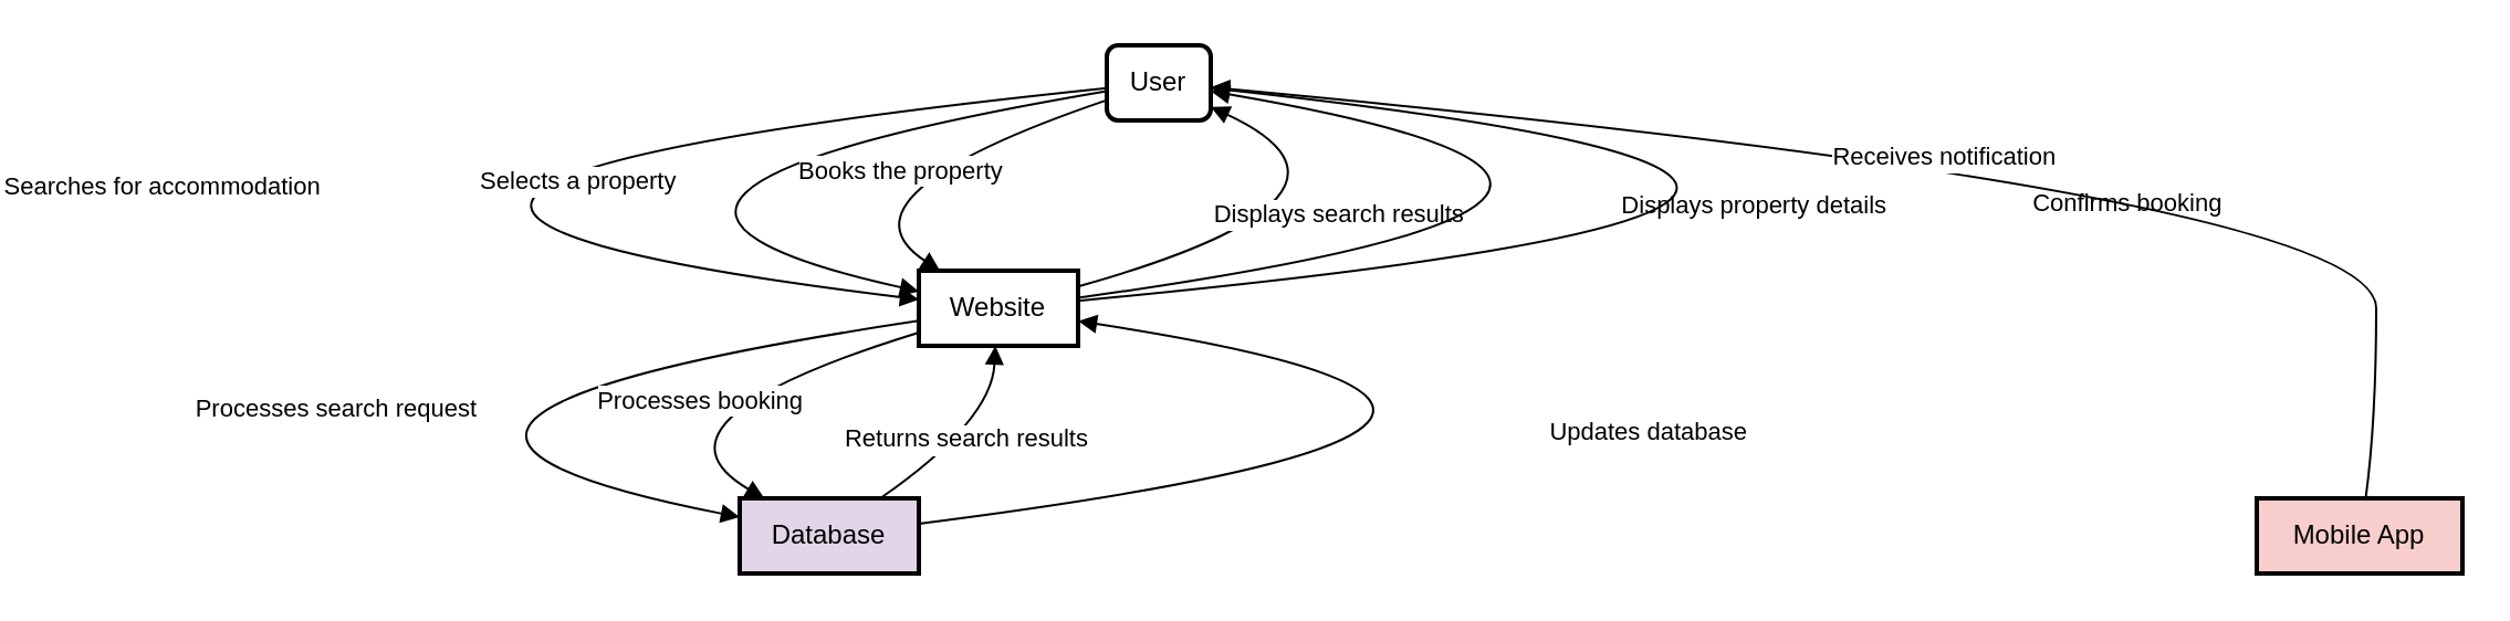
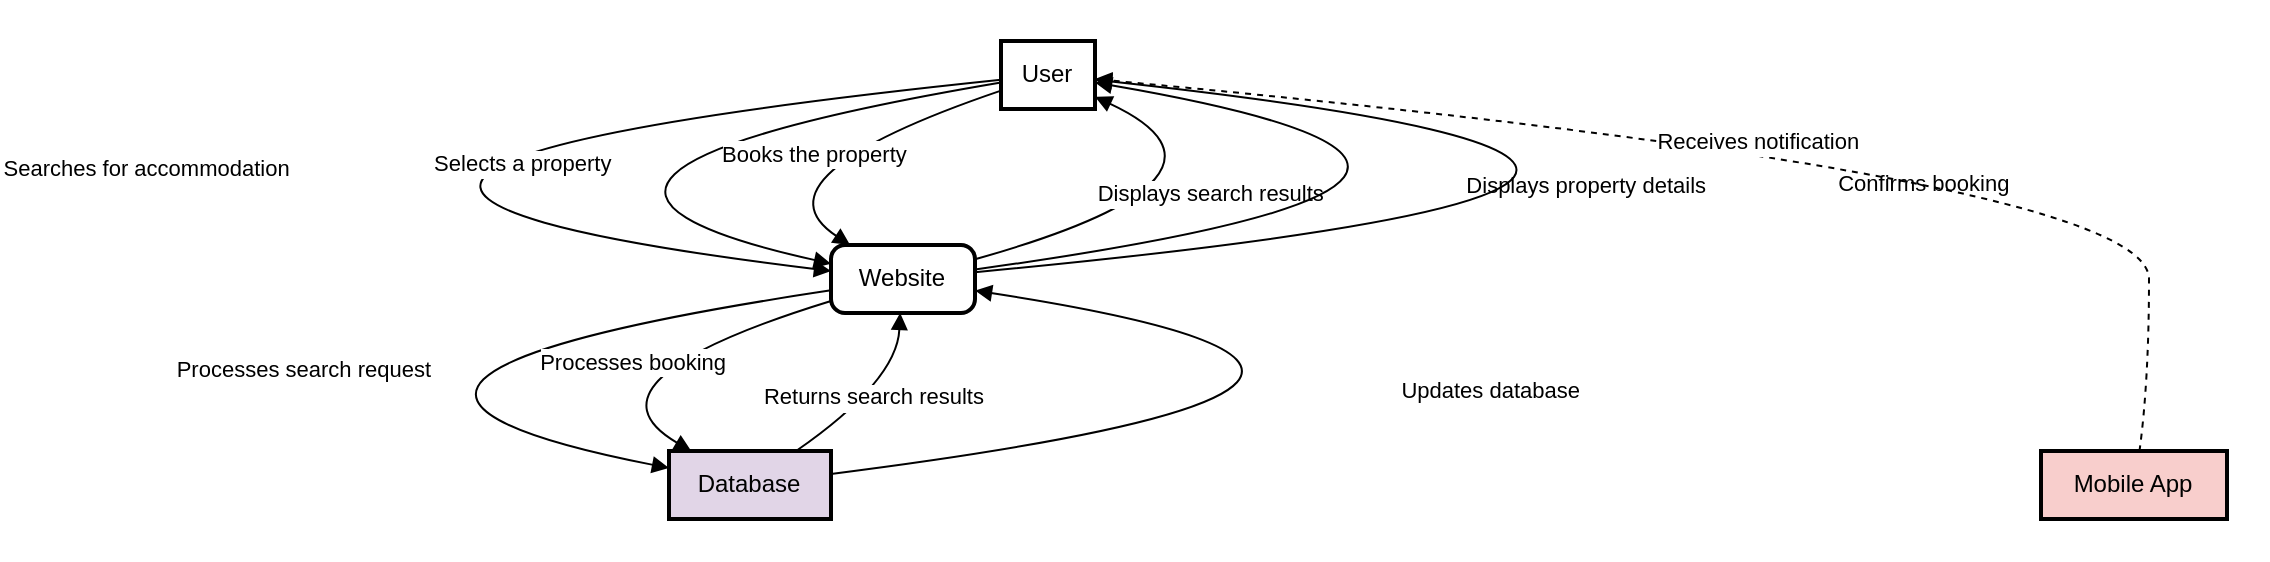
  <mxCell id="0" />
  <mxCell id="1" parent="0" />
- <mxCell id="2" value="User" style="whiteSpace=wrap;strokeWidth=2;rounded=1;" vertex="1" parent="1"><mxGeometry x="489" width="47" height="34" as="geometry" y="20" /></mxCell>
- <mxCell id="3" value="Website" style="absoluteArcSize=1;arcSize=14;whiteSpace=wrap;strokeWidth=2;rounded=0;" vertex="1" parent="1"><mxGeometry x="404" y="122" width="72" height="34" as="geometry" /></mxCell>
+ <mxCell id="2" value="User" style="whiteSpace=wrap;strokeWidth=2;" vertex="1" parent="1"><mxGeometry x="489" width="47" height="34" as="geometry" y="20" /></mxCell>
+ <mxCell id="3" value="Website" style="rounded=1;absoluteArcSize=1;arcSize=14;whiteSpace=wrap;strokeWidth=2;" vertex="1" parent="1"><mxGeometry x="404" y="122" width="72" height="34" as="geometry" /></mxCell>
  <mxCell id="4" value="Database" style="whiteSpace=wrap;strokeWidth=2;fillColor=#e1d5e7;" vertex="1" parent="1"><mxGeometry x="323" y="225" width="81" height="34" as="geometry" /></mxCell>
  <mxCell id="5" value="Mobile App" style="whiteSpace=wrap;strokeWidth=2;fillColor=#f8cecc;" vertex="1" parent="1"><mxGeometry x="1009" y="225" width="93" height="34" as="geometry" /></mxCell>
  <mxCell id="6" value="Searches for accommodation" style="curved=1;startArrow=none;endArrow=block;exitX=0;exitY=0.57;entryX=-0.01;entryY=0.38;" edge="1" parent="1" source="2" target="3"><mxGeometry relative="1" as="geometry"><Array as="points"><mxPoint x="20" y="88" /></Array></mxGeometry></mxCell>
  <mxCell id="7" value="Processes search request" style="curved=1;startArrow=none;endArrow=block;exitX=-0.01;exitY=0.67;entryX=0;entryY=0.25;" edge="1" parent="1" source="3" target="4"><mxGeometry relative="1" as="geometry"><Array as="points"><mxPoint x="101" y="190" /></Array></mxGeometry></mxCell>
  <mxCell id="8" value="Returns search results" style="curved=1;startArrow=none;endArrow=block;exitX=0.79;exitY=-0.01;entryX=0.48;entryY=1;" edge="1" parent="1" source="4" target="3"><mxGeometry relative="1" as="geometry"><Array as="points"><mxPoint x="437" y="190" /></Array></mxGeometry></mxCell>
  <mxCell id="9" value="Displays search results" style="curved=1;startArrow=none;endArrow=block;exitX=1;exitY=0.21;entryX=1;entryY=0.82;" edge="1" parent="1" source="3" target="2"><mxGeometry relative="1" as="geometry"><Array as="points"><mxPoint x="622" y="88" /></Array></mxGeometry></mxCell>
  <mxCell id="10" value="Selects a property" style="curved=1;startArrow=none;endArrow=block;exitX=0;exitY=0.61;entryX=-0.01;entryY=0.27;" edge="1" parent="1" source="2" target="3"><mxGeometry relative="1" as="geometry"><Array as="points"><mxPoint x="209" y="88" /></Array></mxGeometry></mxCell>
  <mxCell id="11" value="Displays property details" style="curved=1;startArrow=none;endArrow=block;exitX=1;exitY=0.36;entryX=1;entryY=0.61;" edge="1" parent="1" source="3" target="2"><mxGeometry relative="1" as="geometry"><Array as="points"><mxPoint x="811" y="88" /></Array></mxGeometry></mxCell>
  <mxCell id="12" value="Books the property" style="curved=1;startArrow=none;endArrow=block;exitX=0;exitY=0.73;entryX=0.14;entryY=0.01;" edge="1" parent="1" source="2" target="3"><mxGeometry relative="1" as="geometry"><Array as="points"><mxPoint x="362" y="88" /></Array></mxGeometry></mxCell>
  <mxCell id="13" value="Processes booking" style="curved=1;startArrow=none;endArrow=block;exitX=-0.01;exitY=0.83;entryX=0.13;entryY=-0.01;" edge="1" parent="1" source="3" target="4"><mxGeometry relative="1" as="geometry"><Array as="points"><mxPoint x="274" y="190" /></Array></mxGeometry></mxCell>
  <mxCell id="14" value="Updates database" style="curved=1;startArrow=none;endArrow=block;exitX=0.99;exitY=0.34;entryX=1;entryY=0.67;" edge="1" parent="1" source="4" target="3"><mxGeometry relative="1" as="geometry"><Array as="points"><mxPoint x="770" y="190" /></Array></mxGeometry></mxCell>
  <mxCell id="15" value="Confirms booking" style="curved=1;startArrow=none;endArrow=block;exitX=1;exitY=0.4;entryX=1;entryY=0.57;" edge="1" parent="1" source="3" target="2"><mxGeometry relative="1" as="geometry"><Array as="points"><mxPoint x="981" y="88" /></Array></mxGeometry></mxCell>
- <mxCell id="16" value="Receives notification" style="curved=1;startArrow=none;endArrow=block;exitX=0.53;exitY=-0.01;entryX=1;entryY=0.56;" edge="1" parent="1" source="5" target="2"><mxGeometry relative="1" as="geometry"><Array as="points"><mxPoint x="1063" y="190" /><mxPoint x="1063" y="88" /></Array></mxGeometry></mxCell>
+ <mxCell id="16" value="Receives notification" style="curved=1;startArrow=none;endArrow=block;exitX=0.53;exitY=-0.01;entryX=1;entryY=0.56;dashed=1;" edge="1" parent="1" source="5" target="2"><mxGeometry relative="1" as="geometry"><Array as="points"><mxPoint x="1063" y="190" /><mxPoint x="1063" y="88" /></Array></mxGeometry></mxCell>
